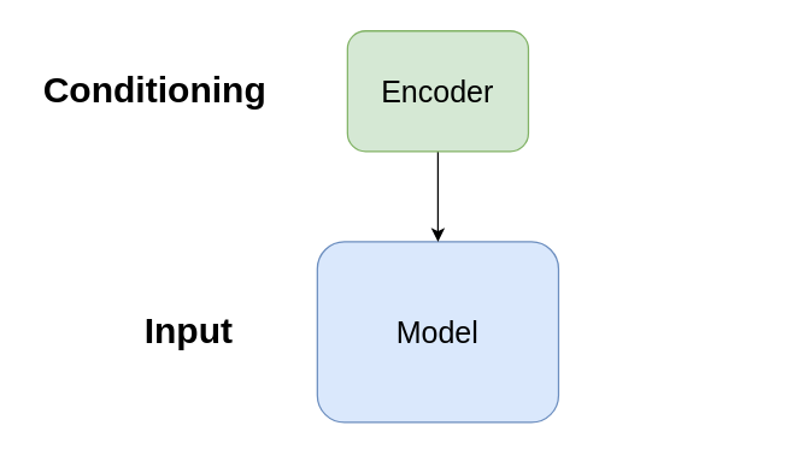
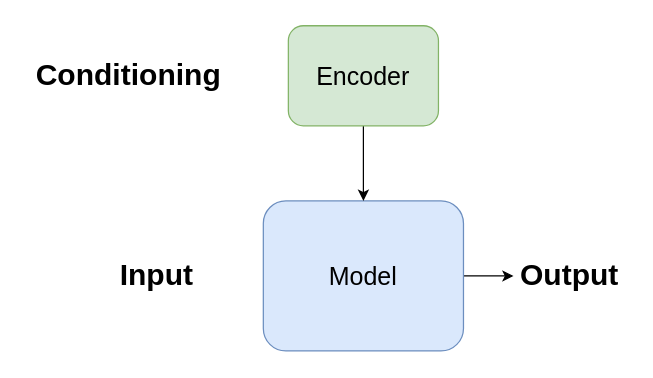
  <mxCell id="0" />
  <mxCell id="1" parent="0" />
+ <mxCell id="2" style="edgeStyle=orthogonalEdgeStyle;rounded=0;orthogonalLoop=1;jettySize=auto;html=1;entryX=0;entryY=0.5;entryDx=0;entryDy=0;" edge="1" parent="1" source="3" target="6"><mxGeometry relative="1" as="geometry" /></mxCell>
  <mxCell id="3" value="&lt;font style=&quot;font-size: 20px;&quot;&gt;Model&lt;/font&gt;" style="rounded=1;whiteSpace=wrap;html=1;fillColor=#dae8fc;strokeColor=#6c8ebf;" vertex="1" parent="1"><mxGeometry x="210" y="160" width="160" height="120" as="geometry" /></mxCell>
  <mxCell id="4" style="edgeStyle=orthogonalEdgeStyle;rounded=0;orthogonalLoop=1;jettySize=auto;html=1;" edge="1" parent="1" source="5" target="3"><mxGeometry relative="1" as="geometry" /></mxCell>
  <mxCell id="5" value="&lt;font style=&quot;font-size: 20px;&quot;&gt;Encoder&lt;/font&gt;" style="rounded=1;whiteSpace=wrap;html=1;fillColor=#d5e8d4;strokeColor=#82b366;" vertex="1" parent="1"><mxGeometry x="230" y="20" width="120" height="80" as="geometry" /></mxCell>
+ <mxCell id="6" value="&lt;b&gt;&lt;font style=&quot;font-size: 24px;&quot;&gt;Output&lt;/font&gt;&lt;/b&gt;" style="text;html=1;align=center;verticalAlign=middle;whiteSpace=wrap;rounded=0;" vertex="1" parent="1"><mxGeometry x="410" y="200" width="90" height="40" as="geometry" /></mxCell>
  <mxCell id="7" value="&lt;b&gt;&lt;font style=&quot;font-size: 24px;&quot;&gt;Conditioning&lt;/font&gt;&lt;/b&gt;" style="text;html=1;align=center;verticalAlign=middle;whiteSpace=wrap;rounded=0;" vertex="1" parent="1"><mxGeometry x="20" y="40" width="165" height="40" as="geometry" /></mxCell>
  <mxCell id="8" value="&lt;b&gt;&lt;font style=&quot;font-size: 24px;&quot;&gt;Input&lt;/font&gt;&lt;/b&gt;" style="text;html=1;align=center;verticalAlign=middle;whiteSpace=wrap;rounded=0;" vertex="1" parent="1"><mxGeometry x="80" y="200" width="90" height="40" as="geometry" /></mxCell>
